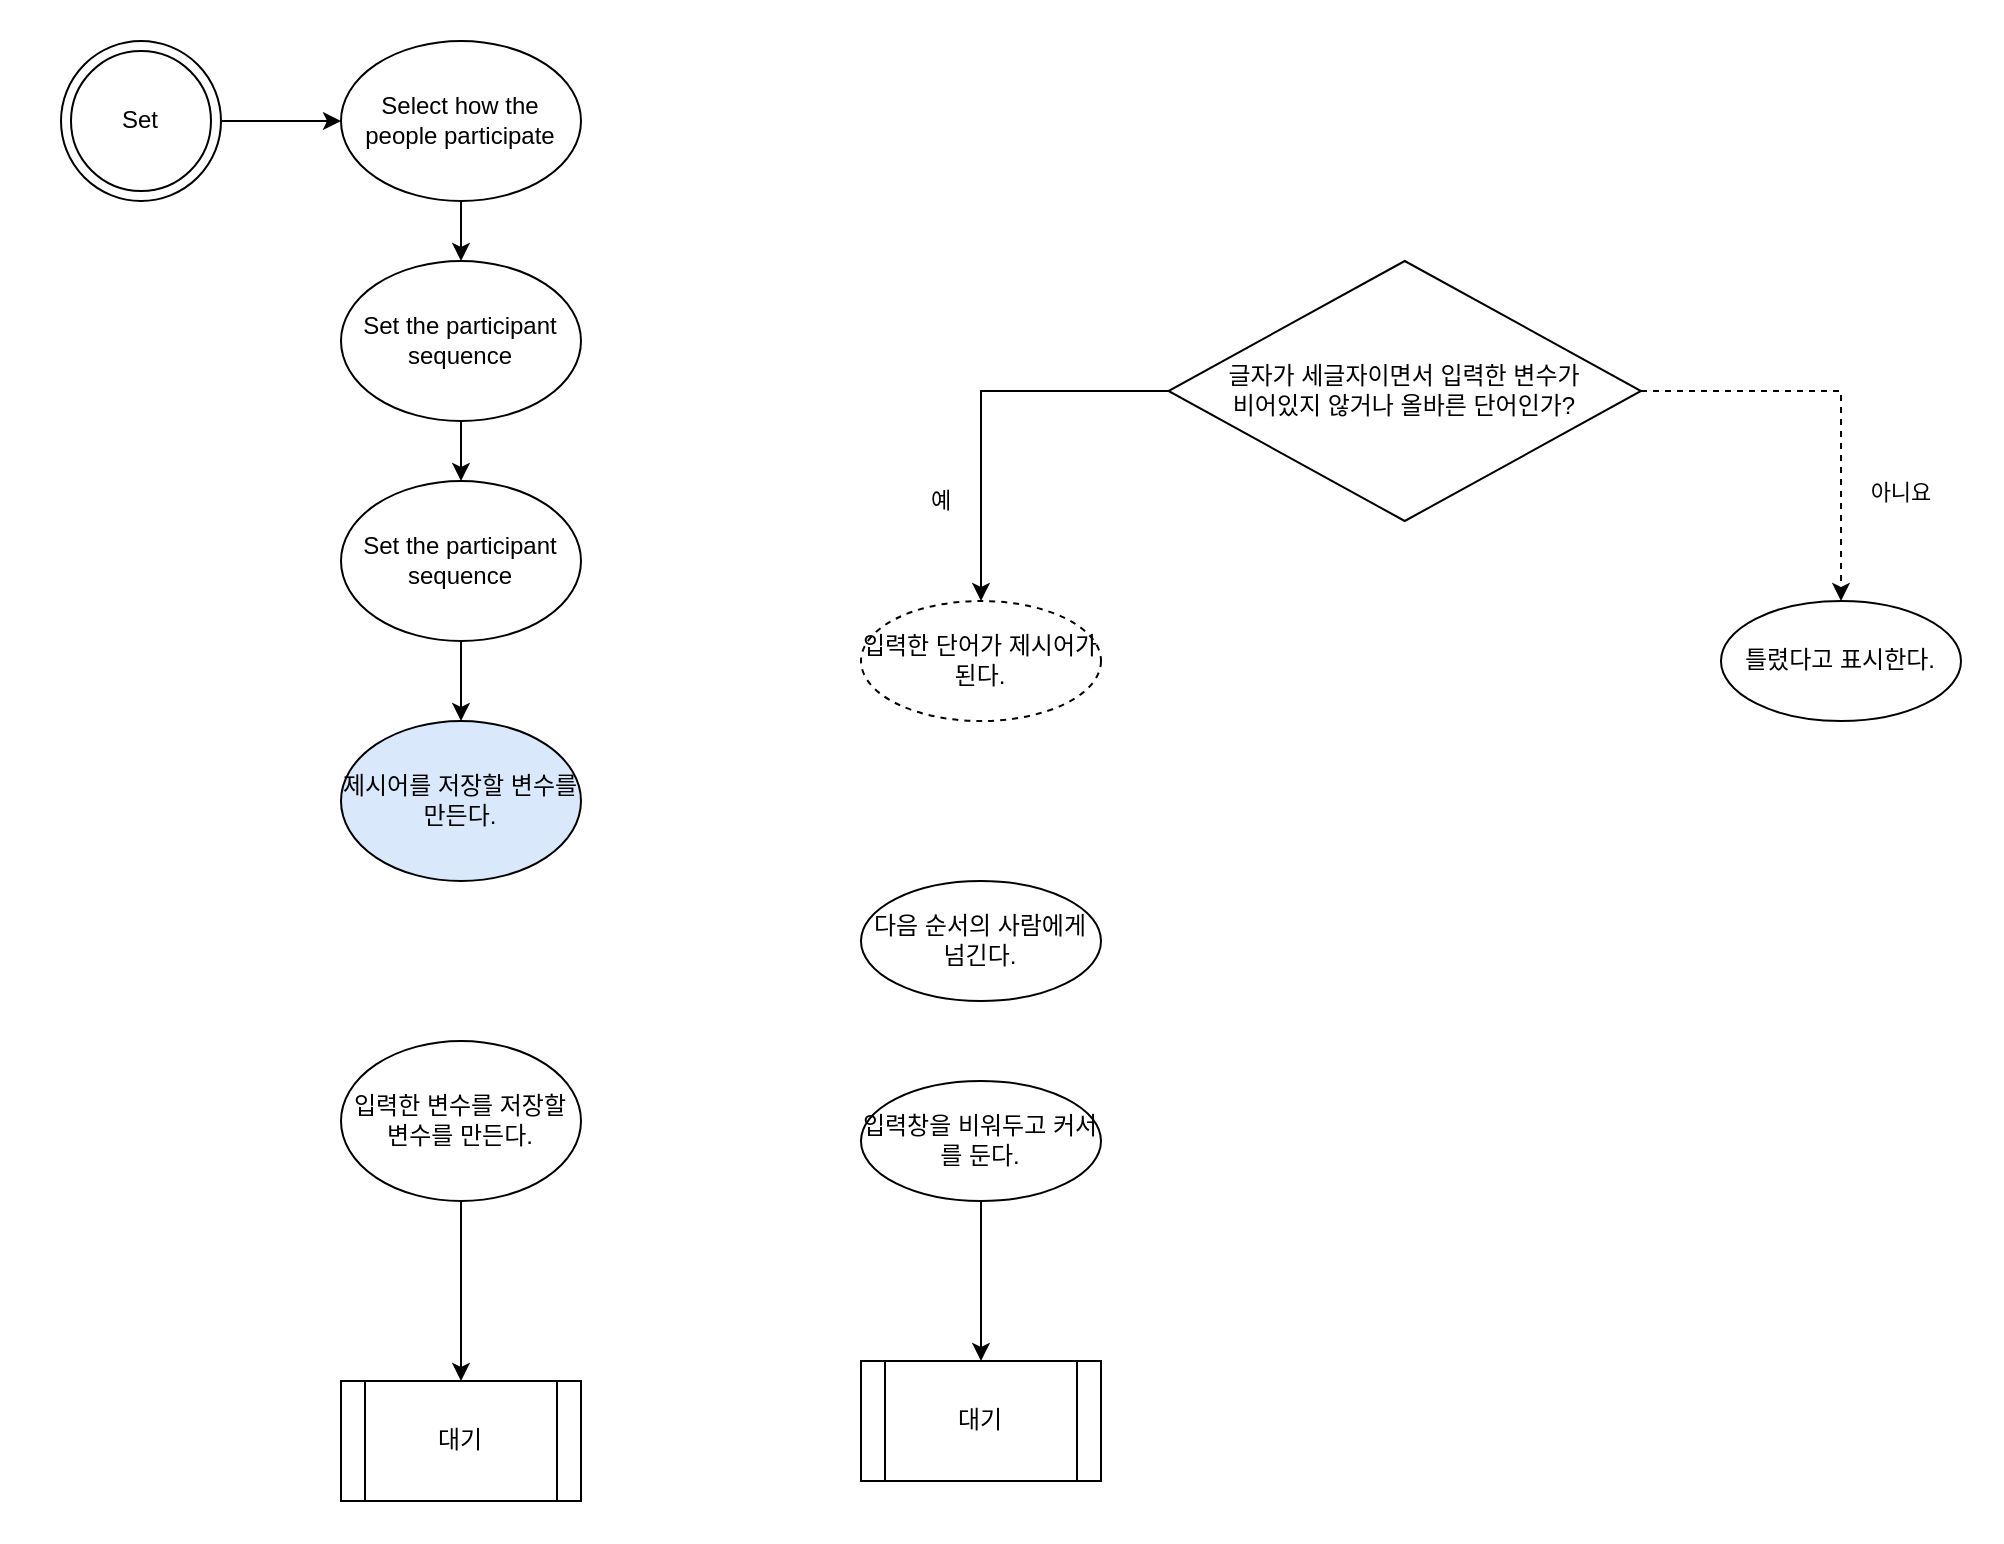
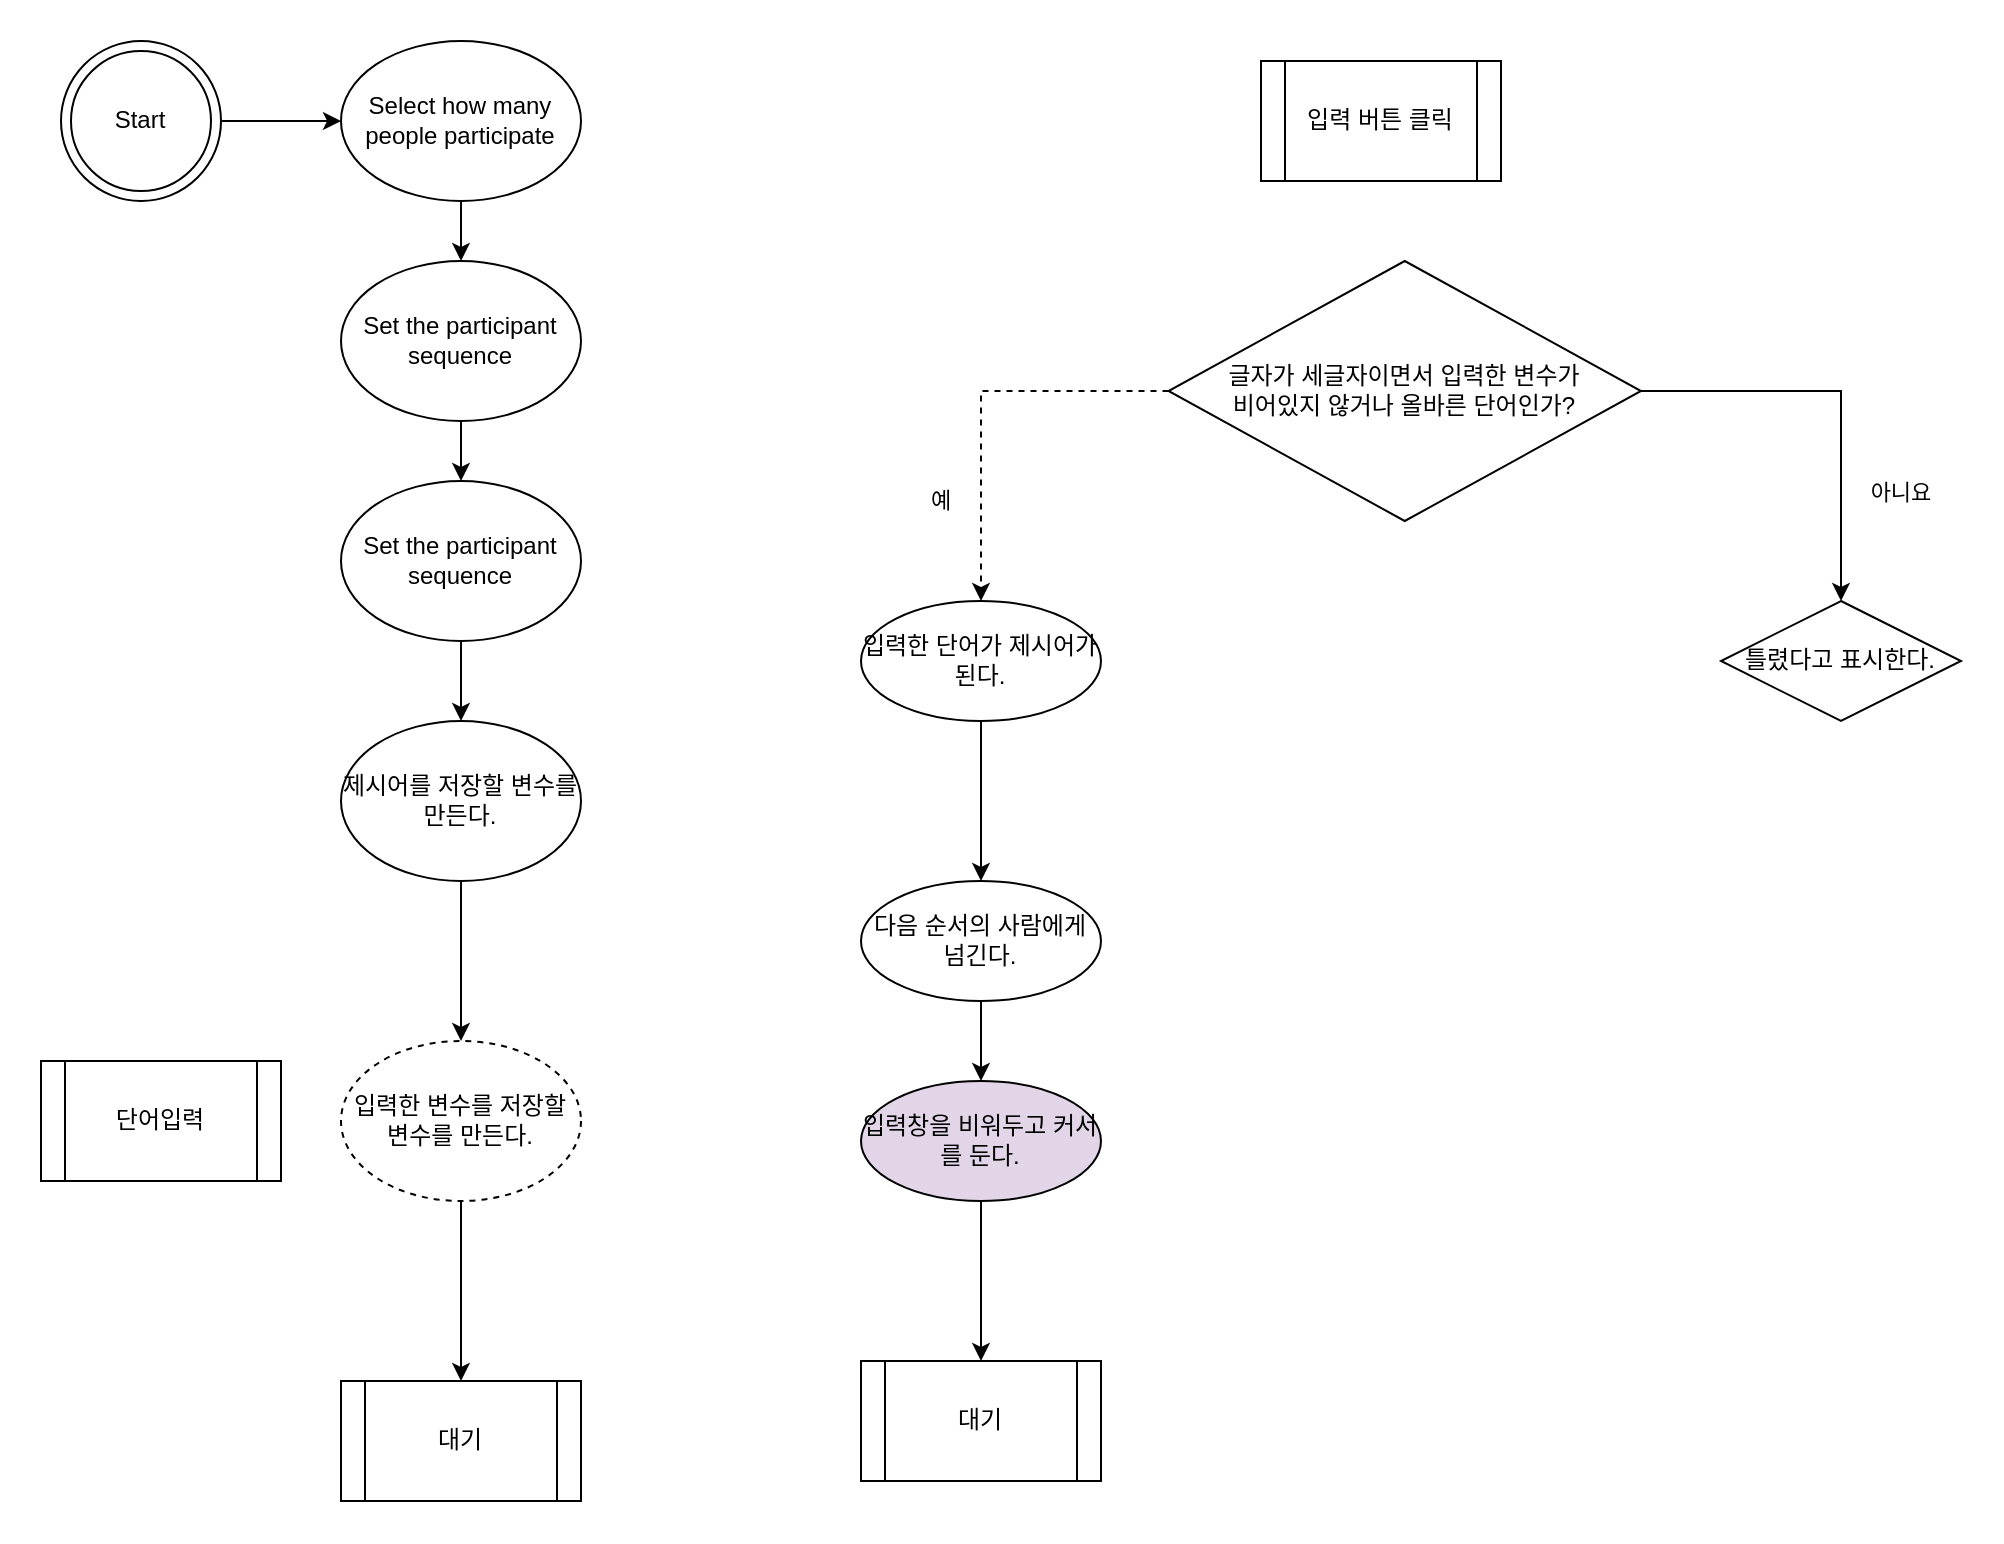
  <mxCell id="0" />
  <mxCell id="1" parent="0" />
  <mxCell id="2" value="" style="group" vertex="1" connectable="0" parent="1"><mxGeometry x="30" y="20" width="80" height="80" as="geometry" /></mxCell>
  <mxCell id="3" value="" style="ellipse;whiteSpace=wrap;html=1;aspect=fixed;" vertex="1" parent="2"><mxGeometry width="80" height="80" as="geometry" /></mxCell>
- <mxCell id="4" value="Set" style="ellipse;whiteSpace=wrap;html=1;aspect=fixed;" vertex="1" parent="2"><mxGeometry x="5" y="5" width="70" height="70" as="geometry" /></mxCell>
+ <mxCell id="4" value="Start" style="ellipse;whiteSpace=wrap;html=1;aspect=fixed;" vertex="1" parent="2"><mxGeometry x="5" y="5" width="70" height="70" as="geometry" /></mxCell>
  <mxCell id="5" style="edgeStyle=orthogonalEdgeStyle;rounded=0;orthogonalLoop=1;jettySize=auto;html=1;exitX=0.5;exitY=1;exitDx=0;exitDy=0;entryX=0.5;entryY=0;entryDx=0;entryDy=0;" edge="1" parent="1" source="6" target="9"><mxGeometry relative="1" as="geometry" /></mxCell>
- <mxCell id="6" value="Select how the people participate" style="ellipse;whiteSpace=wrap;html=1;" vertex="1" parent="1"><mxGeometry x="170" y="20" width="120" height="80" as="geometry" /></mxCell>
+ <mxCell id="6" value="Select how many people participate" style="ellipse;whiteSpace=wrap;html=1;" vertex="1" parent="1"><mxGeometry x="170" y="20" width="120" height="80" as="geometry" /></mxCell>
  <mxCell id="7" style="edgeStyle=orthogonalEdgeStyle;rounded=0;orthogonalLoop=1;jettySize=auto;html=1;entryX=0;entryY=0.5;entryDx=0;entryDy=0;" edge="1" parent="1" source="3" target="6"><mxGeometry relative="1" as="geometry" /></mxCell>
  <mxCell id="8" style="edgeStyle=orthogonalEdgeStyle;rounded=0;orthogonalLoop=1;jettySize=auto;html=1;exitX=0.5;exitY=1;exitDx=0;exitDy=0;entryX=0.5;entryY=0;entryDx=0;entryDy=0;" edge="1" parent="1" source="9"><mxGeometry relative="1" as="geometry"><mxPoint x="230" y="240" as="targetPoint" /></mxGeometry></mxCell>
  <mxCell id="9" value="Set the&amp;nbsp;participant sequence" style="ellipse;whiteSpace=wrap;html=1;" vertex="1" parent="1"><mxGeometry x="170" y="130" width="120" height="80" as="geometry" /></mxCell>
  <mxCell id="10" style="edgeStyle=orthogonalEdgeStyle;rounded=0;orthogonalLoop=1;jettySize=auto;html=1;entryX=0.5;entryY=0;entryDx=0;entryDy=0;" edge="1" parent="1" source="11" target="13"><mxGeometry relative="1" as="geometry" /></mxCell>
  <mxCell id="11" value="Set the&amp;nbsp;participant sequence" style="ellipse;whiteSpace=wrap;html=1;" vertex="1" parent="1"><mxGeometry x="170" y="240" width="120" height="80" as="geometry" /></mxCell>
- <mxCell id="13" value="제시어를 저장할 변수를 만든다." style="ellipse;whiteSpace=wrap;html=1;fillColor=#dae8fc;" vertex="1" parent="1"><mxGeometry x="170" y="360" width="120" height="80" as="geometry" /></mxCell>
+ <mxCell id="12" value="" style="edgeStyle=orthogonalEdgeStyle;rounded=0;orthogonalLoop=1;jettySize=auto;html=1;" edge="1" parent="1" source="13" target="15"><mxGeometry relative="1" as="geometry" /></mxCell>
+ <mxCell id="13" value="제시어를 저장할 변수를 만든다." style="ellipse;whiteSpace=wrap;html=1;" vertex="1" parent="1"><mxGeometry x="170" y="360" width="120" height="80" as="geometry" /></mxCell>
  <mxCell id="14" value="" style="edgeStyle=orthogonalEdgeStyle;rounded=0;orthogonalLoop=1;jettySize=auto;html=1;" edge="1" parent="1" source="15" target="16"><mxGeometry relative="1" as="geometry" /></mxCell>
- <mxCell id="15" value="입력한 변수를 저장할 변수를 만든다." style="ellipse;whiteSpace=wrap;html=1;" vertex="1" parent="1"><mxGeometry x="170" y="520" width="120" height="80" as="geometry" /></mxCell>
+ <mxCell id="15" value="입력한 변수를 저장할 변수를 만든다." style="ellipse;whiteSpace=wrap;html=1;dashed=1;" vertex="1" parent="1"><mxGeometry x="170" y="520" width="120" height="80" as="geometry" /></mxCell>
  <mxCell id="16" value="대기" style="shape=process;whiteSpace=wrap;html=1;backgroundOutline=1;" vertex="1" parent="1"><mxGeometry x="170" y="690" width="120" height="60" as="geometry" /></mxCell>
- <mxCell id="18" value="예" style="edgeStyle=orthogonalEdgeStyle;rounded=0;orthogonalLoop=1;jettySize=auto;html=1;" edge="1" parent="1" source="20" target="23"><mxGeometry x="0.497" y="-20" relative="1" as="geometry"><mxPoint as="offset" /></mxGeometry></mxCell>
- <mxCell id="19" value="아니요" style="edgeStyle=orthogonalEdgeStyle;rounded=0;orthogonalLoop=1;jettySize=auto;html=1;dashed=1;" edge="1" parent="1" source="20" target="27"><mxGeometry x="0.475" y="30" relative="1" as="geometry"><mxPoint as="offset" /></mxGeometry></mxCell>
+ <mxCell id="17" value="단어입력" style="shape=process;whiteSpace=wrap;html=1;backgroundOutline=1;" vertex="1" parent="1"><mxGeometry x="20" y="530" width="120" height="60" as="geometry" /></mxCell>
+ <mxCell id="18" value="예" style="edgeStyle=orthogonalEdgeStyle;rounded=0;orthogonalLoop=1;jettySize=auto;html=1;dashed=1;" edge="1" parent="1" source="20" target="23"><mxGeometry x="0.497" y="-20" relative="1" as="geometry"><mxPoint as="offset" /></mxGeometry></mxCell>
+ <mxCell id="19" value="아니요" style="edgeStyle=orthogonalEdgeStyle;rounded=0;orthogonalLoop=1;jettySize=auto;html=1;" edge="1" parent="1" source="20" target="27"><mxGeometry x="0.475" y="30" relative="1" as="geometry"><mxPoint as="offset" /></mxGeometry></mxCell>
  <mxCell id="20" value="글자가 세글자이면서 입력한 변수가&lt;br&gt;비어있지 않거나 올바른 단어인가?" style="rhombus;whiteSpace=wrap;html=1;" vertex="1" parent="1"><mxGeometry x="583.75" y="130" width="236.25" height="130" as="geometry" /></mxCell>
- <mxCell id="23" value="입력한 단어가 제시어가 된다." style="ellipse;whiteSpace=wrap;html=1;dashed=1;" vertex="1" parent="1"><mxGeometry x="430" y="300" width="120" height="60" as="geometry" /></mxCell>
+ <mxCell id="21" value="&lt;span&gt;입력 버튼 클릭&lt;/span&gt;" style="shape=process;whiteSpace=wrap;html=1;backgroundOutline=1;" vertex="1" parent="1"><mxGeometry x="630" y="30" width="120" height="60" as="geometry" /></mxCell>
+ <mxCell id="22" value="" style="edgeStyle=orthogonalEdgeStyle;rounded=0;orthogonalLoop=1;jettySize=auto;html=1;" edge="1" parent="1" source="23" target="25"><mxGeometry relative="1" as="geometry" /></mxCell>
+ <mxCell id="23" value="입력한 단어가 제시어가 된다." style="ellipse;whiteSpace=wrap;html=1;" vertex="1" parent="1"><mxGeometry x="430" y="300" width="120" height="60" as="geometry" /></mxCell>
+ <mxCell id="24" value="" style="edgeStyle=orthogonalEdgeStyle;rounded=0;orthogonalLoop=1;jettySize=auto;html=1;" edge="1" parent="1" source="25" target="29"><mxGeometry relative="1" as="geometry" /></mxCell>
  <mxCell id="25" value="다음 순서의 사람에게 넘긴다." style="ellipse;whiteSpace=wrap;html=1;" vertex="1" parent="1"><mxGeometry x="430" y="440" width="120" height="60" as="geometry" /></mxCell>
  <mxCell id="26" value="대기" style="shape=process;whiteSpace=wrap;html=1;backgroundOutline=1;" vertex="1" parent="1"><mxGeometry x="430" y="680" width="120" height="60" as="geometry" /></mxCell>
- <mxCell id="27" value="틀렸다고 표시한다." style="ellipse;whiteSpace=wrap;html=1;" vertex="1" parent="1"><mxGeometry x="860" y="300" width="120" height="60" as="geometry" /></mxCell>
+ <mxCell id="27" value="틀렸다고 표시한다." style="rhombus;whiteSpace=wrap;html=1;" vertex="1" parent="1"><mxGeometry x="860" y="300" width="120" height="60" as="geometry" /></mxCell>
  <mxCell id="28" value="" style="edgeStyle=orthogonalEdgeStyle;rounded=0;orthogonalLoop=1;jettySize=auto;html=1;" edge="1" parent="1" source="29" target="26"><mxGeometry relative="1" as="geometry" /></mxCell>
- <mxCell id="29" value="입력창을 비워두고 커서를 둔다." style="ellipse;whiteSpace=wrap;html=1;" vertex="1" parent="1"><mxGeometry x="430" y="540" width="120" height="60" as="geometry" /></mxCell>
+ <mxCell id="29" value="입력창을 비워두고 커서를 둔다." style="ellipse;whiteSpace=wrap;html=1;fillColor=#e1d5e7;" vertex="1" parent="1"><mxGeometry x="430" y="540" width="120" height="60" as="geometry" /></mxCell>
